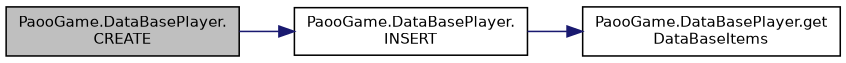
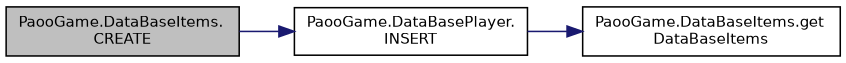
  digraph {
    rankdir=LR
    node [color=black fillcolor=white fontname=Helvetica fontsize=10 shape=record style=filled]
    edge [color=midnightblue fontname=Helvetica fontsize=10 labelfontname=Helvetica labelfontsize=10 style=solid]
-   n1 [fillcolor=grey75 fontcolor=black height=0.2 label="PaooGame.DataBasePlayer.\lCREATE" width=0.4]
+   n1 [fillcolor=grey75 fontcolor=black height=0.2 label="PaooGame.DataBaseItems.\lCREATE" width=0.4]
    n2 [height=0.2 label="PaooGame.DataBasePlayer.\lINSERT" width=0.4]
-   n3 [height=0.2 label="PaooGame.DataBasePlayer.get\lDataBaseItems" width=0.4]
+   n3 [height=0.2 label="PaooGame.DataBaseItems.get\lDataBaseItems" width=0.4]
    n1 -> n2
    n2 -> n3
  }
